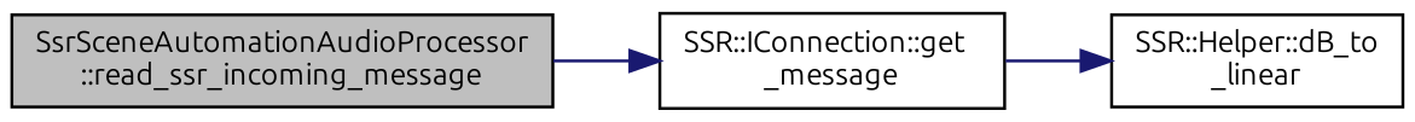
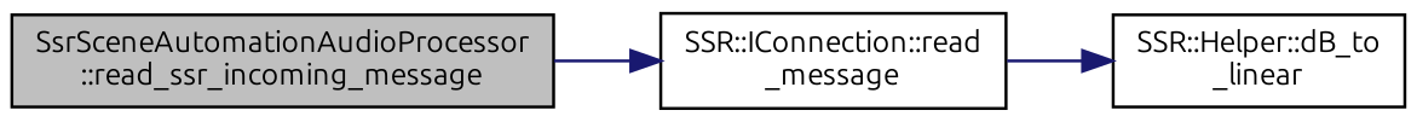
  digraph {
    fontname=Ubuntu
    rankdir=LR
    node [color=black fillcolor=white fontname=Ubuntu fontsize=10 shape=record style=filled]
    edge [color=midnightblue fontname=Ubuntu fontsize=10 labelfontname=Helvetica labelfontsize=10 style=solid]
    n1 [fillcolor=grey75 fontcolor=black height=0.2 label="SsrSceneAutomationAudioProcessor\l::read_ssr_incoming_message" width=0.4]
-   n2 [height=0.2 label="SSR::IConnection::get\l_message" width=0.4]
+   n2 [height=0.2 label="SSR::IConnection::read\l_message" width=0.4]
    n3 [height=0.2 label="SSR::Helper::dB_to\l_linear" width=0.4]
    n1 -> n2
    n2 -> n3
  }
